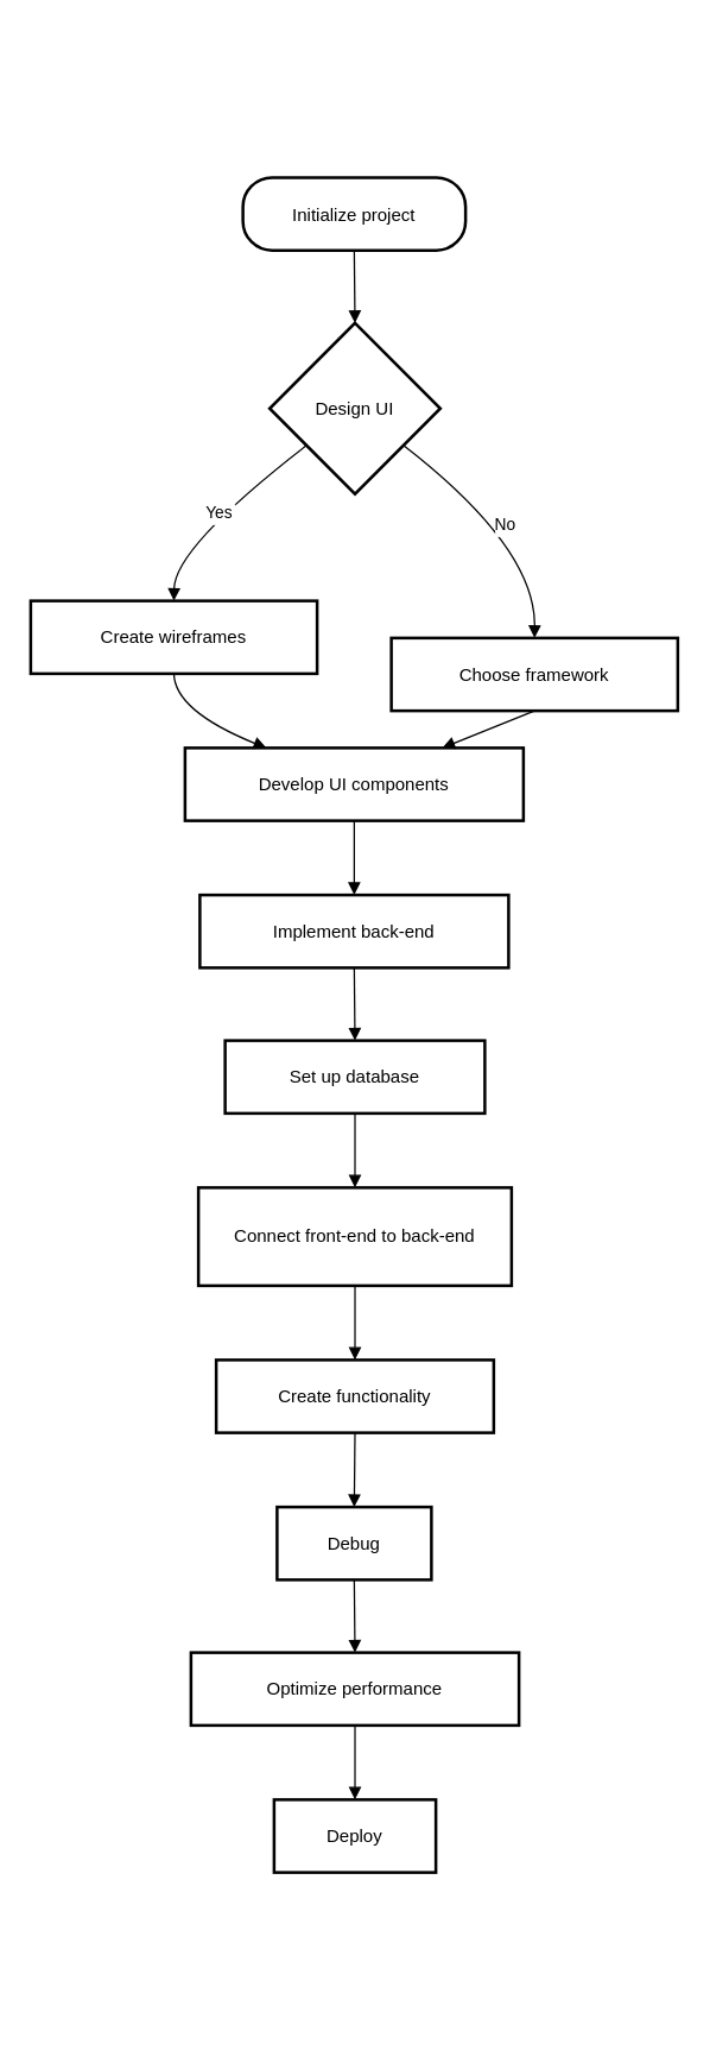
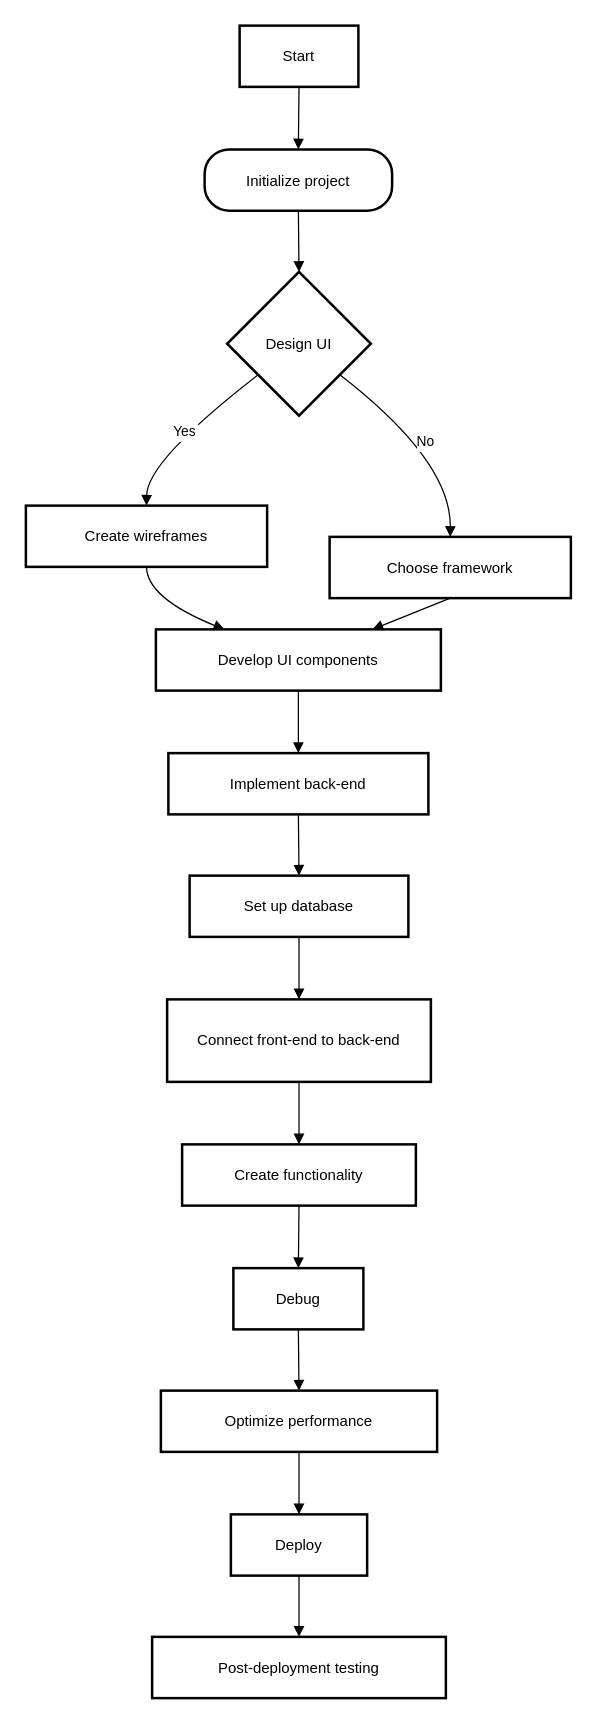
  <mxCell id="0" />
  <mxCell id="1" parent="0" />
+ <mxCell id="2" value="Start" style="whiteSpace=wrap;strokeWidth=2;" vertex="1" parent="1"><mxGeometry x="191" y="20" width="95" height="49" as="geometry" /></mxCell>
  <mxCell id="3" value="Initialize project" style="rounded=1;arcSize=40;strokeWidth=2" vertex="1" parent="1"><mxGeometry x="163" y="119" width="150" height="49" as="geometry" /></mxCell>
  <mxCell id="4" value="Design UI" style="rhombus;strokeWidth=2;whiteSpace=wrap;" vertex="1" parent="1"><mxGeometry x="181" y="217" width="115" height="115" as="geometry" /></mxCell>
  <mxCell id="5" value="Create wireframes" style="whiteSpace=wrap;strokeWidth=2;" vertex="1" parent="1"><mxGeometry x="20" y="404" width="193" height="49" as="geometry" /></mxCell>
  <mxCell id="6" value="Choose framework" style="whiteSpace=wrap;strokeWidth=2;" vertex="1" parent="1"><mxGeometry x="263" y="429" width="193" height="49" as="geometry" /></mxCell>
  <mxCell id="7" value="Develop UI components" style="whiteSpace=wrap;strokeWidth=2;" vertex="1" parent="1"><mxGeometry x="124" y="503" width="228" height="49" as="geometry" /></mxCell>
  <mxCell id="8" value="Implement back-end" style="whiteSpace=wrap;strokeWidth=2;" vertex="1" parent="1"><mxGeometry x="134" y="602" width="208" height="49" as="geometry" /></mxCell>
  <mxCell id="9" value="Set up database" style="whiteSpace=wrap;strokeWidth=2;" vertex="1" parent="1"><mxGeometry x="151" y="700" width="175" height="49" as="geometry" /></mxCell>
  <mxCell id="10" value="Connect front-end to back-end" style="whiteSpace=wrap;strokeWidth=2;" vertex="1" parent="1"><mxGeometry x="133" y="799" width="211" height="66" as="geometry" /></mxCell>
  <mxCell id="11" value="Create functionality" style="whiteSpace=wrap;strokeWidth=2;" vertex="1" parent="1"><mxGeometry x="145" y="915" width="187" height="49" as="geometry" /></mxCell>
  <mxCell id="12" value="Debug" style="whiteSpace=wrap;strokeWidth=2;" vertex="1" parent="1"><mxGeometry x="186" y="1014" width="104" height="49" as="geometry" /></mxCell>
  <mxCell id="13" value="Optimize performance" style="whiteSpace=wrap;strokeWidth=2;" vertex="1" parent="1"><mxGeometry x="128" y="1112" width="221" height="49" as="geometry" /></mxCell>
  <mxCell id="14" value="Deploy" style="whiteSpace=wrap;strokeWidth=2;" vertex="1" parent="1"><mxGeometry x="184" y="1211" width="109" height="49" as="geometry" /></mxCell>
+ <mxCell id="15" value="Post-deployment testing" style="whiteSpace=wrap;strokeWidth=2;" vertex="1" parent="1"><mxGeometry x="121" y="1309" width="235" height="49" as="geometry" /></mxCell>
+ <mxCell id="16" value="" style="curved=1;startArrow=none;endArrow=block;exitX=0.5;exitY=0.99;entryX=0.5;entryY=-0.01;" edge="1" parent="1" source="2" target="3"><mxGeometry relative="1" as="geometry"><Array as="points" /></mxGeometry></mxCell>
  <mxCell id="17" value="" style="curved=1;startArrow=none;endArrow=block;exitX=0.5;exitY=0.98;entryX=0.5;entryY=0;" edge="1" parent="1" source="3" target="4"><mxGeometry relative="1" as="geometry"><Array as="points" /></mxGeometry></mxCell>
  <mxCell id="18" value="Yes" style="curved=1;startArrow=none;endArrow=block;exitX=0;exitY=0.88;entryX=0.5;entryY=0.01;" edge="1" parent="1" source="4" target="5"><mxGeometry relative="1" as="geometry"><Array as="points"><mxPoint x="117" y="368" /></Array></mxGeometry></mxCell>
  <mxCell id="19" value="No" style="curved=1;startArrow=none;endArrow=block;exitX=1;exitY=0.88;entryX=0.5;entryY=0.01;" edge="1" parent="1" source="4" target="6"><mxGeometry relative="1" as="geometry"><Array as="points"><mxPoint x="360" y="368" /></Array></mxGeometry></mxCell>
  <mxCell id="20" value="" style="curved=1;startArrow=none;endArrow=block;exitX=0.5;exitY=1;entryX=0.24;entryY=0;" edge="1" parent="1" source="5" target="7"><mxGeometry relative="1" as="geometry"><Array as="points"><mxPoint x="117" y="478" /></Array></mxGeometry></mxCell>
  <mxCell id="21" value="" style="curved=1;startArrow=none;endArrow=block;exitX=0.5;exitY=1;entryX=0.76;entryY=0;" edge="1" parent="1" source="6" target="7"><mxGeometry relative="1" as="geometry"><Array as="points"><mxPoint x="360" y="478" /></Array></mxGeometry></mxCell>
  <mxCell id="22" value="" style="curved=1;startArrow=none;endArrow=block;exitX=0.5;exitY=0.99;entryX=0.5;entryY=-0.01;" edge="1" parent="1" source="7" target="8"><mxGeometry relative="1" as="geometry"><Array as="points" /></mxGeometry></mxCell>
  <mxCell id="23" value="" style="curved=1;startArrow=none;endArrow=block;exitX=0.5;exitY=0.98;entryX=0.5;entryY=0;" edge="1" parent="1" source="8" target="9"><mxGeometry relative="1" as="geometry"><Array as="points" /></mxGeometry></mxCell>
  <mxCell id="24" value="" style="curved=1;startArrow=none;endArrow=block;exitX=0.5;exitY=0.99;entryX=0.5;entryY=0;" edge="1" parent="1" source="9" target="10"><mxGeometry relative="1" as="geometry"><Array as="points" /></mxGeometry></mxCell>
  <mxCell id="25" value="" style="curved=1;startArrow=none;endArrow=block;exitX=0.5;exitY=1;entryX=0.5;entryY=0;" edge="1" parent="1" source="10" target="11"><mxGeometry relative="1" as="geometry"><Array as="points" /></mxGeometry></mxCell>
  <mxCell id="26" value="" style="curved=1;startArrow=none;endArrow=block;exitX=0.5;exitY=0.99;entryX=0.5;entryY=-0.01;" edge="1" parent="1" source="11" target="12"><mxGeometry relative="1" as="geometry"><Array as="points" /></mxGeometry></mxCell>
  <mxCell id="27" value="" style="curved=1;startArrow=none;endArrow=block;exitX=0.5;exitY=0.98;entryX=0.5;entryY=0;" edge="1" parent="1" source="12" target="13"><mxGeometry relative="1" as="geometry"><Array as="points" /></mxGeometry></mxCell>
  <mxCell id="28" value="" style="curved=1;startArrow=none;endArrow=block;exitX=0.5;exitY=0.99;entryX=0.5;entryY=-0.01;" edge="1" parent="1" source="13" target="14"><mxGeometry relative="1" as="geometry"><Array as="points" /></mxGeometry></mxCell>
+ <mxCell id="29" value="" style="curved=1;startArrow=none;endArrow=block;exitX=0.5;exitY=0.99;entryX=0.5;entryY=0.01;" edge="1" parent="1" source="14" target="15"><mxGeometry relative="1" as="geometry"><Array as="points" /></mxGeometry></mxCell>
